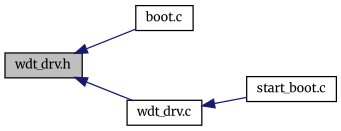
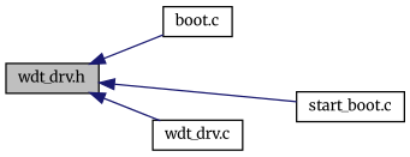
  digraph {
    fontname=Merriweather
    rankdir=LR
    node [color=black fillcolor=white fontname=Merriweather fontsize=10 shape=record style=filled]
    edge [color=midnightblue dir=back fontname=Merriweather fontsize=10 labelfontname="FreeSans.ttf" labelfontsize=10 style=solid]
    n1 [fillcolor=grey75 fontcolor=black height=0.2 label="wdt_drv.h" width=0.4]
    n2 [height=0.2 label="boot.c" width=0.4]
    n3 [height=0.2 label="start_boot.c" width=0.4]
    n4 [height=0.2 label="wdt_drv.c" width=0.4]
    n1 -> n2
-   n4 -> n3
+   n1 -> n3
    n1 -> n4
  }
